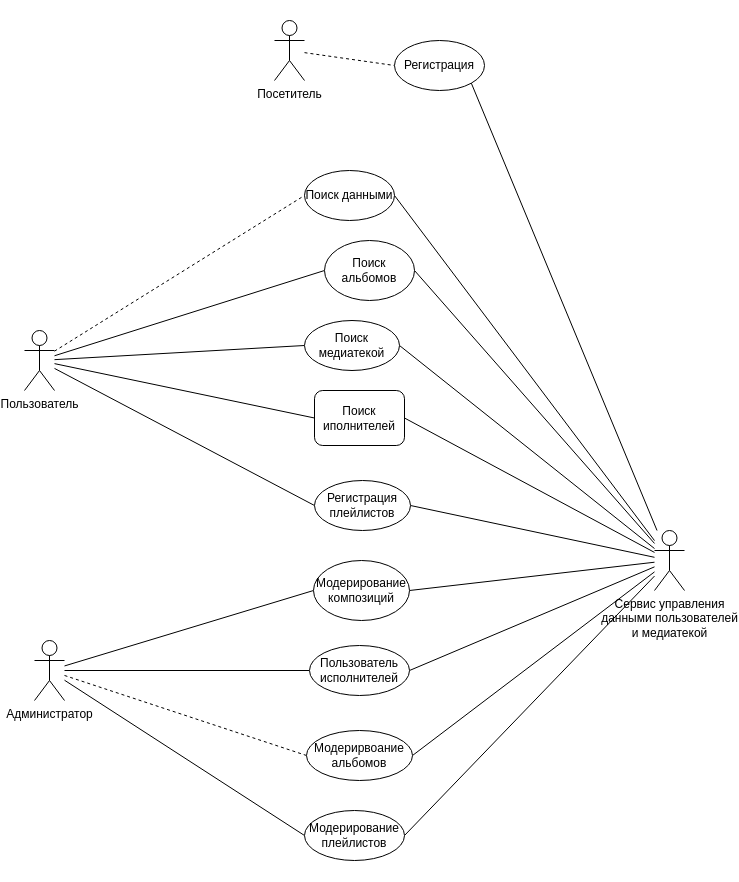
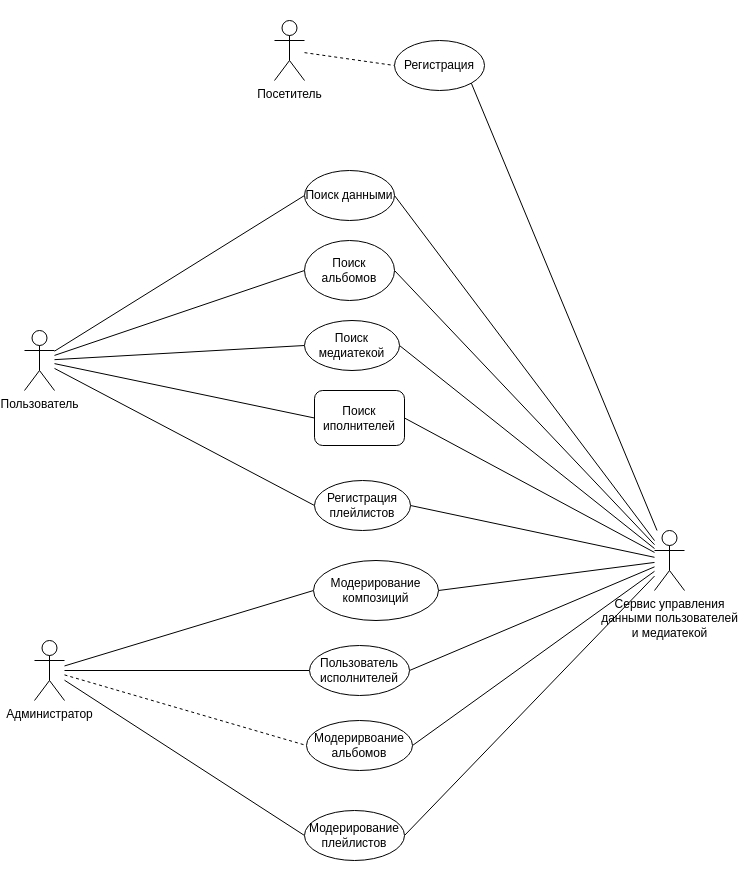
  <mxCell id="0" />
  <mxCell id="1" parent="0" />
  <mxCell id="2" style="edgeStyle=none;html=1;entryX=0;entryY=0.5;entryDx=0;entryDy=0;endArrow=none;endFill=0;dashed=1;" parent="1" source="3" target="4" edge="1"><mxGeometry relative="1" as="geometry" /></mxCell>
  <mxCell id="3" value="Посетитель" style="shape=umlActor;verticalLabelPosition=bottom;verticalAlign=top;html=1;outlineConnect=0;" parent="1" vertex="1"><mxGeometry x="270" y="20" width="30" height="60" as="geometry" /></mxCell>
  <mxCell id="4" value="Регистрация" style="ellipse;whiteSpace=wrap;html=1;" parent="1" vertex="1"><mxGeometry x="390" y="40" width="90" height="50" as="geometry" /></mxCell>
  <mxCell id="5" style="edgeStyle=none;html=1;entryX=1;entryY=1;entryDx=0;entryDy=0;endArrow=none;endFill=0;" parent="1" source="15" target="4" edge="1"><mxGeometry relative="1" as="geometry" /></mxCell>
  <mxCell id="6" style="edgeStyle=none;html=1;entryX=1;entryY=0.5;entryDx=0;entryDy=0;endArrow=none;endFill=0;" parent="1" source="15" target="27" edge="1"><mxGeometry relative="1" as="geometry" /></mxCell>
  <mxCell id="7" style="edgeStyle=none;html=1;entryX=1;entryY=0.5;entryDx=0;entryDy=0;endArrow=none;endFill=0;" parent="1" source="15" target="28" edge="1"><mxGeometry relative="1" as="geometry" /></mxCell>
  <mxCell id="8" style="edgeStyle=none;html=1;entryX=1;entryY=0.5;entryDx=0;entryDy=0;endArrow=none;endFill=0;" parent="1" source="15" target="29" edge="1"><mxGeometry relative="1" as="geometry" /></mxCell>
  <mxCell id="9" style="edgeStyle=none;html=1;entryX=1;entryY=0.5;entryDx=0;entryDy=0;endArrow=none;endFill=0;" parent="1" source="15" target="30" edge="1"><mxGeometry relative="1" as="geometry" /></mxCell>
  <mxCell id="10" style="edgeStyle=none;html=1;entryX=1;entryY=0.5;entryDx=0;entryDy=0;endArrow=none;endFill=0;" parent="1" source="15" target="31" edge="1"><mxGeometry relative="1" as="geometry" /></mxCell>
  <mxCell id="11" style="edgeStyle=none;html=1;entryX=1;entryY=0.5;entryDx=0;entryDy=0;endArrow=none;endFill=0;" parent="1" source="15" target="32" edge="1"><mxGeometry relative="1" as="geometry" /></mxCell>
  <mxCell id="12" style="edgeStyle=none;html=1;entryX=1;entryY=0.5;entryDx=0;entryDy=0;endArrow=none;endFill=0;" parent="1" source="15" target="34" edge="1"><mxGeometry relative="1" as="geometry" /></mxCell>
  <mxCell id="13" style="edgeStyle=none;html=1;entryX=1;entryY=0.5;entryDx=0;entryDy=0;endArrow=none;endFill=0;" parent="1" source="15" target="33" edge="1"><mxGeometry relative="1" as="geometry" /></mxCell>
  <mxCell id="14" style="edgeStyle=none;html=1;entryX=1;entryY=0.5;entryDx=0;entryDy=0;endArrow=none;endFill=0;" parent="1" source="15" target="35" edge="1"><mxGeometry relative="1" as="geometry" /></mxCell>
  <mxCell id="15" value="Сервис управления&lt;br&gt;данными пользователей&lt;br&gt;и медиатекой" style="shape=umlActor;verticalLabelPosition=bottom;verticalAlign=top;html=1;outlineConnect=0;" parent="1" vertex="1"><mxGeometry x="650" y="530" width="30" height="60" as="geometry" /></mxCell>
- <mxCell id="16" style="edgeStyle=none;html=1;entryX=0;entryY=0.5;entryDx=0;entryDy=0;endArrow=none;endFill=0;dashed=1;" parent="1" source="21" target="27" edge="1"><mxGeometry relative="1" as="geometry" /></mxCell>
+ <mxCell id="16" style="edgeStyle=none;html=1;entryX=0;entryY=0.5;entryDx=0;entryDy=0;endArrow=none;endFill=0;" parent="1" source="21" target="27" edge="1"><mxGeometry relative="1" as="geometry" /></mxCell>
  <mxCell id="17" style="edgeStyle=none;html=1;entryX=0;entryY=0.5;entryDx=0;entryDy=0;endArrow=none;endFill=0;" parent="1" source="21" target="28" edge="1"><mxGeometry relative="1" as="geometry" /></mxCell>
  <mxCell id="18" style="edgeStyle=none;html=1;entryX=0;entryY=0.5;entryDx=0;entryDy=0;endArrow=none;endFill=0;" parent="1" source="21" target="29" edge="1"><mxGeometry relative="1" as="geometry" /></mxCell>
  <mxCell id="19" style="edgeStyle=none;html=1;entryX=0;entryY=0.5;entryDx=0;entryDy=0;endArrow=none;endFill=0;" parent="1" source="21" target="30" edge="1"><mxGeometry relative="1" as="geometry" /></mxCell>
  <mxCell id="20" style="edgeStyle=none;html=1;entryX=0;entryY=0.5;entryDx=0;entryDy=0;endArrow=none;endFill=0;" parent="1" source="21" target="31" edge="1"><mxGeometry relative="1" as="geometry" /></mxCell>
  <mxCell id="21" value="Пользователь" style="shape=umlActor;verticalLabelPosition=bottom;verticalAlign=top;html=1;outlineConnect=0;" parent="1" vertex="1"><mxGeometry x="20" y="330" width="30" height="60" as="geometry" /></mxCell>
  <mxCell id="22" style="edgeStyle=none;html=1;entryX=0;entryY=0.5;entryDx=0;entryDy=0;endArrow=none;endFill=0;" parent="1" source="26" target="32" edge="1"><mxGeometry relative="1" as="geometry" /></mxCell>
  <mxCell id="23" style="edgeStyle=none;html=1;entryX=0;entryY=0.5;entryDx=0;entryDy=0;endArrow=none;endFill=0;" parent="1" source="26" target="34" edge="1"><mxGeometry relative="1" as="geometry" /></mxCell>
  <mxCell id="24" style="edgeStyle=none;html=1;entryX=0;entryY=0.5;entryDx=0;entryDy=0;endArrow=none;endFill=0;dashed=1;" parent="1" source="26" target="33" edge="1"><mxGeometry relative="1" as="geometry" /></mxCell>
  <mxCell id="25" style="edgeStyle=none;html=1;entryX=0;entryY=0.5;entryDx=0;entryDy=0;endArrow=none;endFill=0;" parent="1" source="26" target="35" edge="1"><mxGeometry relative="1" as="geometry" /></mxCell>
  <mxCell id="26" value="Администратор" style="shape=umlActor;verticalLabelPosition=bottom;verticalAlign=top;html=1;outlineConnect=0;" parent="1" vertex="1"><mxGeometry x="30" y="640" width="30" height="60" as="geometry" /></mxCell>
  <mxCell id="27" value="Поиск данными" style="ellipse;whiteSpace=wrap;html=1;" parent="1" vertex="1"><mxGeometry x="300" y="170" width="90" height="50" as="geometry" /></mxCell>
- <mxCell id="28" value="Поиск альбомов" style="ellipse;whiteSpace=wrap;html=1;" parent="1" vertex="1"><mxGeometry x="320" y="240" width="90" height="60" as="geometry" /></mxCell>
+ <mxCell id="28" value="Поиск альбомов" style="ellipse;whiteSpace=wrap;html=1;" parent="1" vertex="1"><mxGeometry x="300" y="240" width="90" height="60" as="geometry" /></mxCell>
  <mxCell id="29" value="Поиск медиатекой" style="ellipse;whiteSpace=wrap;html=1;" parent="1" vertex="1"><mxGeometry x="300" y="320" width="95" height="50" as="geometry" /></mxCell>
  <mxCell id="30" value="Поиск иполнителей" style="whiteSpace=wrap;html=1;rounded=1;" parent="1" vertex="1"><mxGeometry x="310" y="390" width="90" height="55" as="geometry" /></mxCell>
  <mxCell id="31" value="Регистрация плейлистов" style="ellipse;whiteSpace=wrap;html=1;" parent="1" vertex="1"><mxGeometry x="310" y="480" width="96" height="50" as="geometry" /></mxCell>
- <mxCell id="32" value="Модерирование композиций" style="ellipse;whiteSpace=wrap;html=1;" parent="1" vertex="1"><mxGeometry x="309" y="560" width="96" height="60" as="geometry" /></mxCell>
- <mxCell id="33" value="Модерирвоание альбомов" style="ellipse;whiteSpace=wrap;html=1;" parent="1" vertex="1"><mxGeometry x="302" y="730" width="106" height="50" as="geometry" /></mxCell>
+ <mxCell id="32" value="Модерирование композиций" style="ellipse;whiteSpace=wrap;html=1;" parent="1" vertex="1"><mxGeometry x="309" y="560" width="125" height="60" as="geometry" /></mxCell>
+ <mxCell id="33" value="Модерирвоание альбомов" style="ellipse;whiteSpace=wrap;html=1;" parent="1" vertex="1"><mxGeometry x="302" y="720" width="106" height="50" as="geometry" /></mxCell>
  <mxCell id="34" value="Пользователь исполнителей" style="ellipse;whiteSpace=wrap;html=1;" parent="1" vertex="1"><mxGeometry x="305" y="645" width="100" height="50" as="geometry" /></mxCell>
  <mxCell id="35" value="Модерирование плейлистов" style="ellipse;whiteSpace=wrap;html=1;" parent="1" vertex="1"><mxGeometry x="300" y="810" width="100" height="50" as="geometry" /></mxCell>
